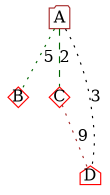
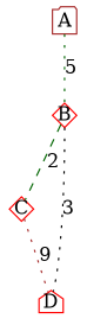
  graph {
    node [color=red fixedsize=true shape=diamond]
    edge [color=darkgreen style=dotted]
    A [color=brown height=0.25 shape=folder width=0.25]
    B [height=0.25 width=0.25]
    C [height=0.25 width=0.25]
    D [height=0.25 shape=house width=0.25]
    A -- B [label=5]
-   A -- C [label=2 style=dashed]
-   A -- D [color=black label=3]
+   B -- C [label=2 style=dashed]
+   B -- D [color=black label=3]
    C -- D [color=brown label=9]
  }
